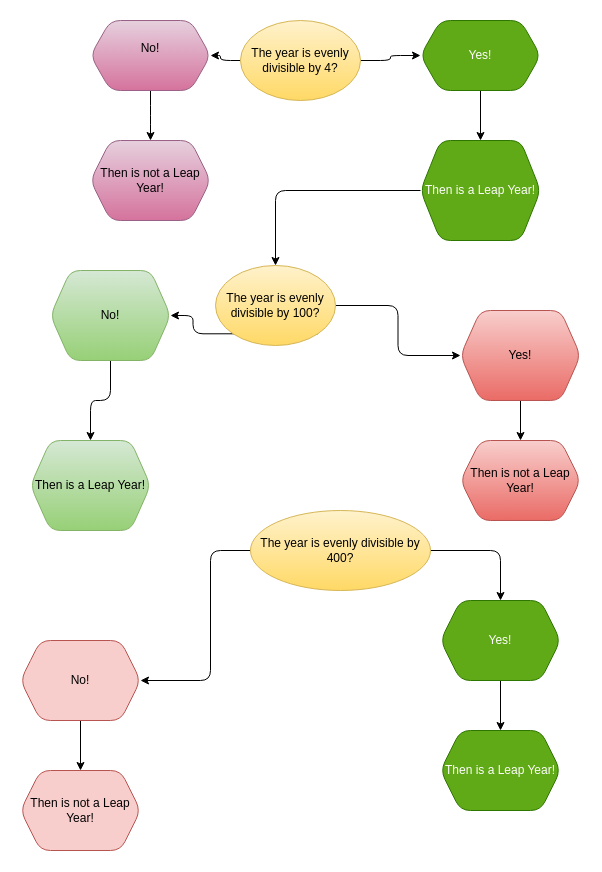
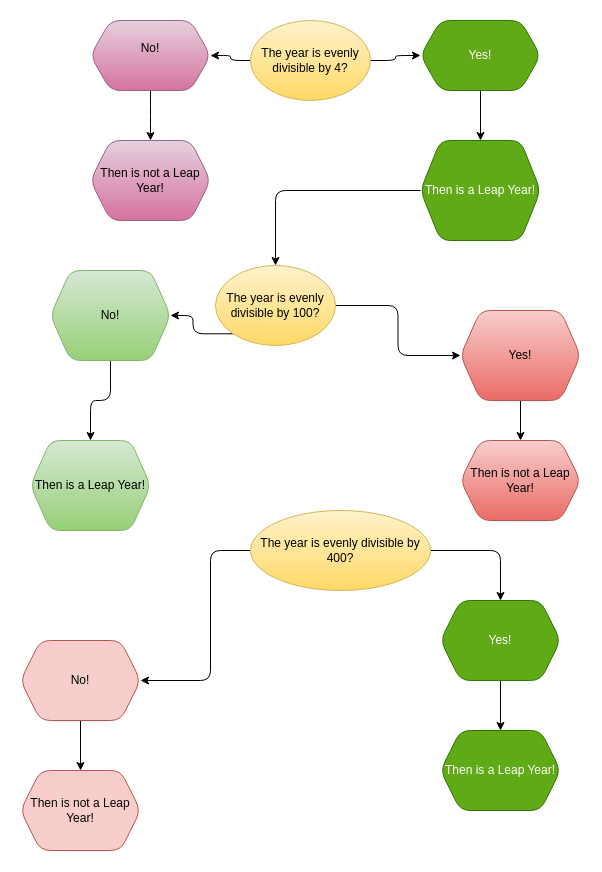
  <mxCell id="0" />
  <mxCell id="1" parent="0" />
  <mxCell id="2" style="edgeStyle=orthogonalEdgeStyle;rounded=1;orthogonalLoop=1;jettySize=auto;html=1;exitX=0;exitY=0.5;exitDx=0;exitDy=0;" parent="1" source="4" target="6" edge="1"><mxGeometry relative="1" as="geometry"><mxPoint x="150" y="60" as="targetPoint" /></mxGeometry></mxCell>
  <mxCell id="3" style="edgeStyle=orthogonalEdgeStyle;rounded=1;orthogonalLoop=1;jettySize=auto;html=1;exitX=1;exitY=0.5;exitDx=0;exitDy=0;" parent="1" source="4" target="8" edge="1"><mxGeometry relative="1" as="geometry"><mxPoint x="430" y="60" as="targetPoint" /></mxGeometry></mxCell>
- <mxCell id="4" value="The year is evenly divisible by 4?" style="ellipse;whiteSpace=wrap;html=1;fillColor=#fff2cc;strokeColor=#d6b656;gradientColor=#ffd966;rounded=1;" parent="1" vertex="1"><mxGeometry x="240" y="20" width="120" height="80" as="geometry" /></mxCell>
+ <mxCell id="4" value="The year is evenly divisible by 4?" style="ellipse;whiteSpace=wrap;html=1;fillColor=#fff2cc;strokeColor=#d6b656;gradientColor=#ffd966;rounded=1;" parent="1" vertex="1"><mxGeometry x="250" y="20" width="120" height="80" as="geometry" /></mxCell>
  <mxCell id="5" style="edgeStyle=orthogonalEdgeStyle;rounded=1;orthogonalLoop=1;jettySize=auto;html=1;" parent="1" source="6" edge="1"><mxGeometry relative="1" as="geometry"><mxPoint x="150" y="140" as="targetPoint" /></mxGeometry></mxCell>
  <mxCell id="6" value="No!&lt;div&gt;&lt;br&gt;&lt;/div&gt;" style="shape=hexagon;perimeter=hexagonPerimeter2;whiteSpace=wrap;html=1;fixedSize=1;fillColor=#e6d0de;strokeColor=#996185;gradientColor=#d5739d;rounded=1;" parent="1" vertex="1"><mxGeometry x="90" y="20" width="120" height="70" as="geometry" /></mxCell>
  <mxCell id="7" style="edgeStyle=orthogonalEdgeStyle;rounded=1;orthogonalLoop=1;jettySize=auto;html=1;" parent="1" source="8" target="11" edge="1"><mxGeometry relative="1" as="geometry"><mxPoint x="480" y="140" as="targetPoint" /></mxGeometry></mxCell>
  <mxCell id="8" value="Yes!" style="shape=hexagon;perimeter=hexagonPerimeter2;whiteSpace=wrap;html=1;fixedSize=1;fillColor=#60a917;fontColor=#ffffff;strokeColor=#2D7600;rounded=1;" parent="1" vertex="1"><mxGeometry x="420" y="20" width="120" height="70" as="geometry" /></mxCell>
  <mxCell id="9" value="Then is not a Leap Year!" style="shape=hexagon;perimeter=hexagonPerimeter2;whiteSpace=wrap;html=1;fixedSize=1;fillColor=#e6d0de;strokeColor=#996185;gradientColor=#d5739d;rounded=1;" parent="1" vertex="1"><mxGeometry x="90" y="140" width="120" height="80" as="geometry" /></mxCell>
  <mxCell id="10" style="edgeStyle=orthogonalEdgeStyle;rounded=1;orthogonalLoop=1;jettySize=auto;html=1;" parent="1" source="11" target="15" edge="1"><mxGeometry relative="1" as="geometry"><mxPoint x="360" y="230" as="targetPoint" /></mxGeometry></mxCell>
  <mxCell id="11" value="&lt;div&gt;Then is a Leap Year!&lt;/div&gt;" style="shape=hexagon;perimeter=hexagonPerimeter2;whiteSpace=wrap;html=1;fixedSize=1;fillColor=#60a917;fontColor=#ffffff;strokeColor=#2D7600;rounded=1;" parent="1" vertex="1"><mxGeometry x="420" y="140" width="120" height="100" as="geometry" /></mxCell>
  <mxCell id="12" style="edgeStyle=orthogonalEdgeStyle;rounded=1;orthogonalLoop=1;jettySize=auto;html=1;exitX=0.5;exitY=1;exitDx=0;exitDy=0;" parent="1" source="11" target="11" edge="1"><mxGeometry relative="1" as="geometry" /></mxCell>
  <mxCell id="13" style="edgeStyle=orthogonalEdgeStyle;rounded=1;orthogonalLoop=1;jettySize=auto;html=1;" parent="1" source="15" target="17" edge="1"><mxGeometry relative="1" as="geometry"><mxPoint x="150" y="320" as="targetPoint" /></mxGeometry></mxCell>
  <mxCell id="14" style="edgeStyle=orthogonalEdgeStyle;rounded=1;orthogonalLoop=1;jettySize=auto;html=1;exitX=1;exitY=1;exitDx=0;exitDy=0;" parent="1" source="15" target="20" edge="1"><mxGeometry relative="1" as="geometry"><mxPoint x="500" y="360" as="targetPoint" /></mxGeometry></mxCell>
  <mxCell id="15" value="The year is evenly divisible by 100?" style="ellipse;whiteSpace=wrap;html=1;fillColor=#fff2cc;strokeColor=#d6b656;gradientColor=#ffd966;rounded=1;" parent="1" vertex="1"><mxGeometry x="215" y="265" width="120" height="80" as="geometry" /></mxCell>
  <mxCell id="16" style="edgeStyle=orthogonalEdgeStyle;rounded=0;orthogonalLoop=1;jettySize=auto;html=1;entryX=0.5;entryY=0;entryDx=0;entryDy=0;" edge="1" parent="1" source="17" target="31"><mxGeometry relative="1" as="geometry" /></mxCell>
  <mxCell id="17" value="Yes!" style="shape=hexagon;perimeter=hexagonPerimeter2;whiteSpace=wrap;html=1;fixedSize=1;fillColor=#f8cecc;strokeColor=#b85450;gradientColor=#ea6b66;rounded=1;" parent="1" vertex="1"><mxGeometry x="460" y="310" width="120" height="90" as="geometry" /></mxCell>
  <mxCell id="18" style="edgeStyle=orthogonalEdgeStyle;rounded=1;orthogonalLoop=1;jettySize=auto;html=1;exitX=0;exitY=0.5;exitDx=0;exitDy=0;" parent="1" edge="1"><mxGeometry relative="1" as="geometry"><mxPoint x="80" y="460" as="targetPoint" /><mxPoint x="90" y="460" as="sourcePoint" /></mxGeometry></mxCell>
  <mxCell id="19" style="edgeStyle=orthogonalEdgeStyle;rounded=1;orthogonalLoop=1;jettySize=auto;html=1;" parent="1" source="20" target="21" edge="1"><mxGeometry relative="1" as="geometry"><mxPoint x="500" y="450" as="targetPoint" /></mxGeometry></mxCell>
  <mxCell id="20" value="No!" style="shape=hexagon;perimeter=hexagonPerimeter2;whiteSpace=wrap;html=1;fixedSize=1;fillColor=#d5e8d4;strokeColor=#82b366;gradientColor=#97d077;rounded=1;" parent="1" vertex="1"><mxGeometry x="50" y="270" width="120" height="90" as="geometry" /></mxCell>
  <mxCell id="21" value="Then is a Leap Year!" style="shape=hexagon;perimeter=hexagonPerimeter2;whiteSpace=wrap;html=1;fixedSize=1;fillColor=#d5e8d4;strokeColor=#82b366;gradientColor=#97d077;rounded=1;" parent="1" vertex="1"><mxGeometry x="30" y="440" width="120" height="90" as="geometry" /></mxCell>
  <mxCell id="22" style="edgeStyle=orthogonalEdgeStyle;rounded=1;orthogonalLoop=1;jettySize=auto;html=1;" parent="1" source="24" target="26" edge="1"><mxGeometry relative="1" as="geometry"><mxPoint x="430" y="620" as="targetPoint" /></mxGeometry></mxCell>
  <mxCell id="23" style="edgeStyle=orthogonalEdgeStyle;rounded=1;orthogonalLoop=1;jettySize=auto;html=1;" parent="1" source="24" target="28" edge="1"><mxGeometry relative="1" as="geometry"><mxPoint x="170" y="600" as="targetPoint" /><Array as="points"><mxPoint x="210" y="550" /><mxPoint x="210" y="680" /></Array></mxGeometry></mxCell>
  <mxCell id="24" value="The year is evenly divisible by 400?" style="ellipse;whiteSpace=wrap;html=1;fillColor=#fff2cc;strokeColor=#d6b656;gradientColor=#ffd966;rounded=1;" parent="1" vertex="1"><mxGeometry x="250" y="510" width="180" height="80" as="geometry" /></mxCell>
  <mxCell id="25" style="edgeStyle=orthogonalEdgeStyle;rounded=1;orthogonalLoop=1;jettySize=auto;html=1;" parent="1" source="26" target="30" edge="1"><mxGeometry relative="1" as="geometry"><mxPoint x="500" y="720" as="targetPoint" /></mxGeometry></mxCell>
  <mxCell id="26" value="Yes!" style="shape=hexagon;perimeter=hexagonPerimeter2;whiteSpace=wrap;html=1;fixedSize=1;fillColor=#60a917;strokeColor=#2D7600;fontColor=#ffffff;rounded=1;" parent="1" vertex="1"><mxGeometry x="440" y="600" width="120" height="80" as="geometry" /></mxCell>
  <mxCell id="27" style="edgeStyle=orthogonalEdgeStyle;rounded=1;orthogonalLoop=1;jettySize=auto;html=1;entryX=0.5;entryY=0;entryDx=0;entryDy=0;" parent="1" source="28" target="29" edge="1"><mxGeometry relative="1" as="geometry" /></mxCell>
  <mxCell id="28" value="No!" style="shape=hexagon;perimeter=hexagonPerimeter2;whiteSpace=wrap;html=1;fixedSize=1;fillColor=#f8cecc;strokeColor=#b85450;rounded=1;" parent="1" vertex="1"><mxGeometry x="20" y="640" width="120" height="80" as="geometry" /></mxCell>
  <mxCell id="29" value="Then is not a Leap Year!" style="shape=hexagon;perimeter=hexagonPerimeter2;whiteSpace=wrap;html=1;fixedSize=1;fillColor=#f8cecc;strokeColor=#b85450;rounded=1;" parent="1" vertex="1"><mxGeometry x="20" y="770" width="120" height="80" as="geometry" /></mxCell>
  <mxCell id="30" value="Then is a Leap Year!" style="shape=hexagon;perimeter=hexagonPerimeter2;whiteSpace=wrap;html=1;fixedSize=1;fillColor=#60a917;strokeColor=#2D7600;fontColor=#ffffff;rounded=1;" parent="1" vertex="1"><mxGeometry x="440" y="730" width="120" height="80" as="geometry" /></mxCell>
  <mxCell id="31" value="Then is not a Leap Year!" style="shape=hexagon;perimeter=hexagonPerimeter2;whiteSpace=wrap;html=1;fixedSize=1;fillColor=#f8cecc;strokeColor=#b85450;gradientColor=#ea6b66;rounded=1;" parent="1" vertex="1"><mxGeometry x="460" y="440" width="120" height="80" as="geometry" /></mxCell>
